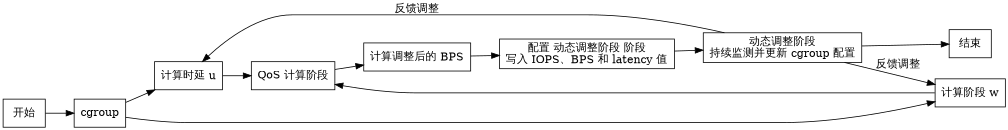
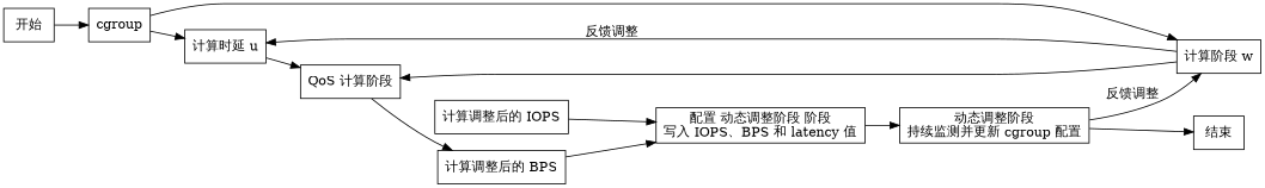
  digraph {
    rankdir=LR
    node [shape=box]
    n1 [label="开始"]
    n2 [label=cgroup]
    n3 [label="计算时延 u"]
    n4 [label="计算阶段 w"]
    n5 [label="QoS 计算阶段"]
    n6 [label="计算调整后的 BPS"]
+   n7 [label="计算调整后的 IOPS"]
    n8 [label="配置 动态调整阶段 阶段\n写入 IOPS、BPS 和 latency 值"]
    n9 [label="动态调整阶段\n持续监测并更新 cgroup 配置"]
    n10 [label="结束"]
    n1 -> n2
    n2 -> n3
    n2 -> n4
    n3 -> n5
    n4 -> n5
    n5 -> n6
    n6 -> n8
+   n7 -> n8
    n8 -> n9
-   n9 -> n3 [label="反馈调整"]
+   n4 -> n3 [label="反馈调整"]
    n9 -> n4 [label="反馈调整"]
    n9 -> n10
  }
